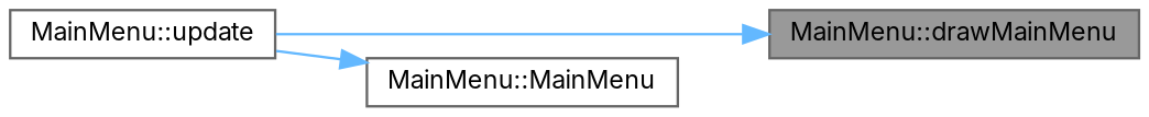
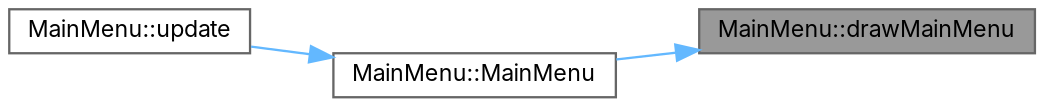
  digraph {
    fontname=Inter
    rankdir=RL
    node [color=grey40 fillcolor=white fontname=Inter fontsize=10 shape=box style=filled]
    edge [color=steelblue1 dir=back fontname=Inter fontsize=10 labelfontname=Helvetica labelfontsize=10 style=solid]
    n1 [color=gray40 fillcolor=grey60 fontcolor=black height=0.2 label="MainMenu::drawMainMenu" width=0.4]
    n2 [height=0.2 label="MainMenu::update" width=0.4]
    n3 [height=0.2 label="MainMenu::MainMenu" width=0.4]
-   n1 -> n2
+   n1 -> n3
    n3 -> n2
  }
